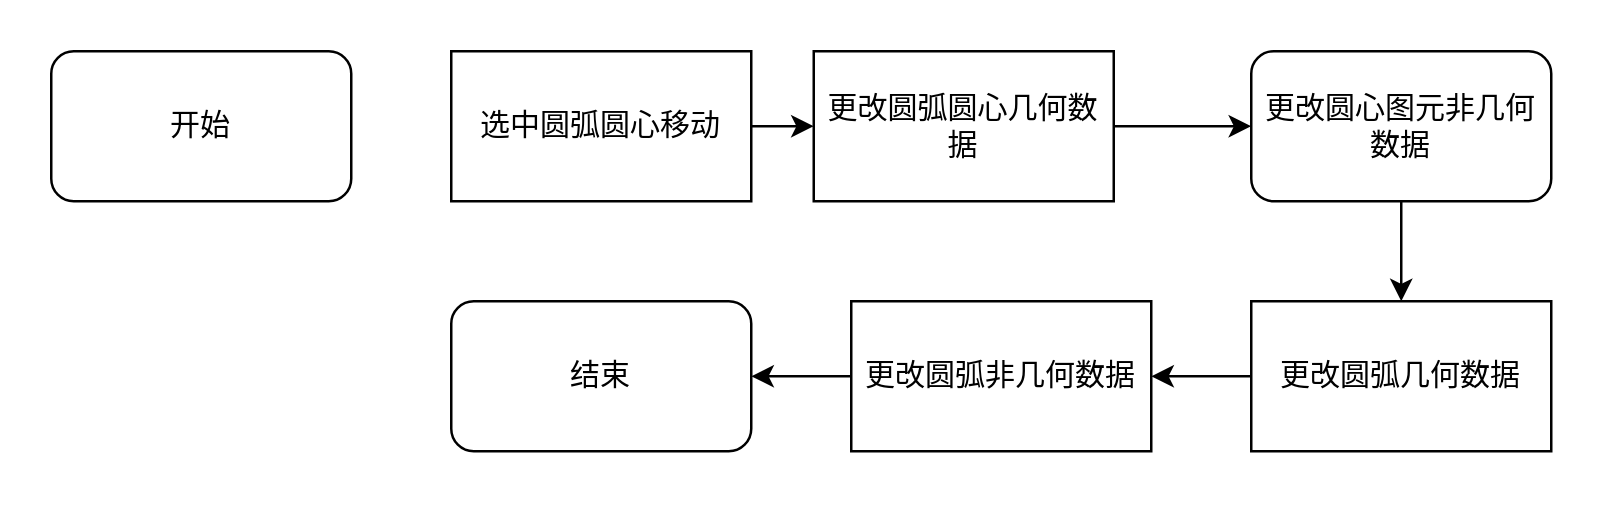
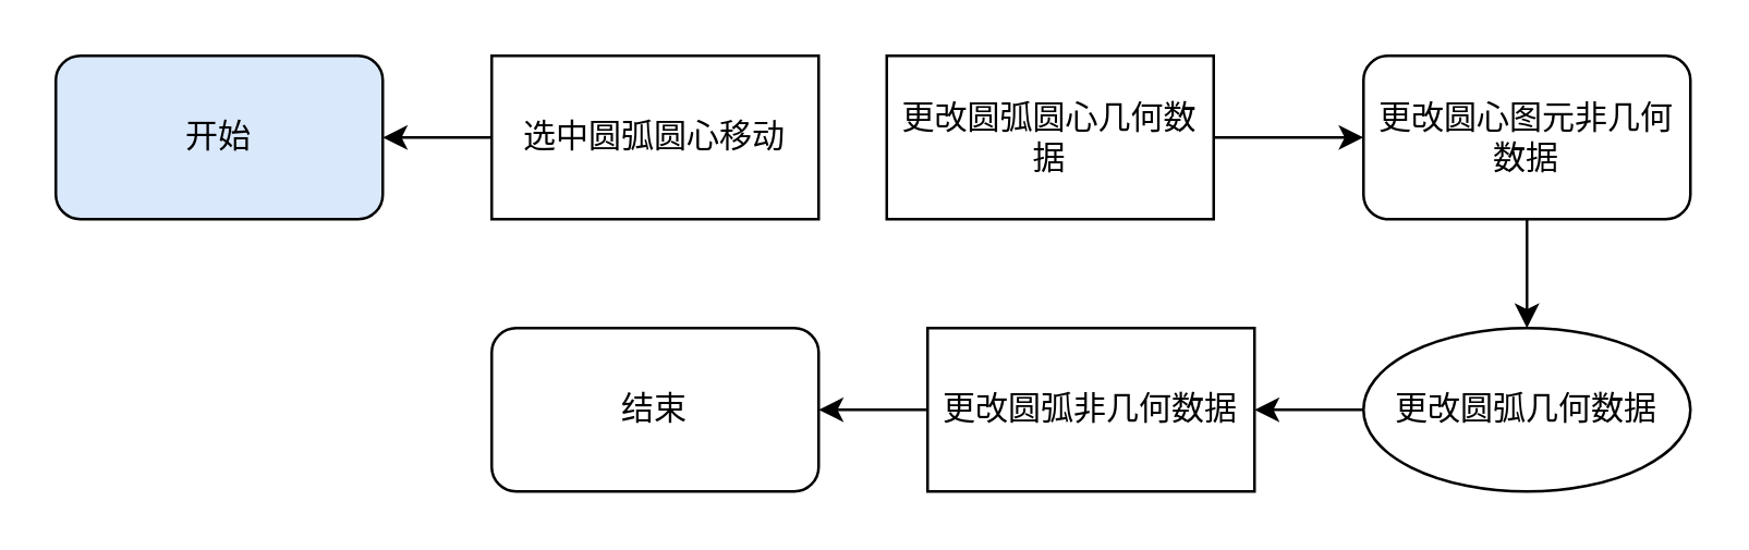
  <mxCell id="0" />
  <mxCell id="1" parent="0" />
- <mxCell id="2" value="开始" style="rounded=1;whiteSpace=wrap;html=1;" vertex="1" parent="1"><mxGeometry y="20" width="120" height="60" as="geometry" x="20" /></mxCell>
- <mxCell id="3" value="" style="edgeStyle=orthogonalEdgeStyle;rounded=0;orthogonalLoop=1;jettySize=auto;html=1;" edge="1" parent="1" source="4" target="6"><mxGeometry relative="1" as="geometry" /></mxCell>
+ <mxCell id="2" value="开始" style="rounded=1;whiteSpace=wrap;html=1;fillColor=#dae8fc;" vertex="1" parent="1"><mxGeometry y="20" width="120" height="60" as="geometry" x="20" /></mxCell>
+ <mxCell id="3" value="" style="edgeStyle=orthogonalEdgeStyle;rounded=0;orthogonalLoop=1;jettySize=auto;html=1;" edge="1" parent="1" source="4" target="2"><mxGeometry relative="1" as="geometry" /></mxCell>
  <mxCell id="4" value="选中圆弧圆心移动" style="rounded=0;whiteSpace=wrap;html=1;" vertex="1" parent="1"><mxGeometry x="180" y="20" width="120" height="60" as="geometry" /></mxCell>
  <mxCell id="5" value="" style="edgeStyle=orthogonalEdgeStyle;rounded=0;orthogonalLoop=1;jettySize=auto;html=1;" edge="1" parent="1" source="6" target="8"><mxGeometry relative="1" as="geometry" /></mxCell>
  <mxCell id="6" value="更改圆弧圆心几何数据" style="whiteSpace=wrap;html=1;rounded=0;" vertex="1" parent="1"><mxGeometry x="325" y="20" width="120" height="60" as="geometry" /></mxCell>
  <mxCell id="7" style="edgeStyle=orthogonalEdgeStyle;rounded=0;orthogonalLoop=1;jettySize=auto;html=1;entryX=0.5;entryY=0;entryDx=0;entryDy=0;" edge="1" parent="1" source="8" target="10"><mxGeometry relative="1" as="geometry" /></mxCell>
  <mxCell id="8" value="更改圆心图元非几何数据" style="whiteSpace=wrap;html=1;rounded=1;" vertex="1" parent="1"><mxGeometry x="500" y="20" width="120" height="60" as="geometry" /></mxCell>
  <mxCell id="9" style="edgeStyle=orthogonalEdgeStyle;rounded=0;orthogonalLoop=1;jettySize=auto;html=1;entryX=1;entryY=0.5;entryDx=0;entryDy=0;" edge="1" parent="1" source="10" target="12"><mxGeometry relative="1" as="geometry"><mxPoint x="330" y="160" as="targetPoint" /></mxGeometry></mxCell>
- <mxCell id="10" value="更改圆弧几何数据" style="rounded=0;whiteSpace=wrap;html=1;" vertex="1" parent="1"><mxGeometry x="500" y="120" width="120" height="60" as="geometry" /></mxCell>
+ <mxCell id="10" value="更改圆弧几何数据" style="ellipse;whiteSpace=wrap;html=1;" vertex="1" parent="1"><mxGeometry x="500" y="120" width="120" height="60" as="geometry" /></mxCell>
  <mxCell id="11" style="edgeStyle=orthogonalEdgeStyle;rounded=0;orthogonalLoop=1;jettySize=auto;html=1;entryX=1;entryY=0.5;entryDx=0;entryDy=0;" edge="1" parent="1" source="12" target="13"><mxGeometry relative="1" as="geometry" /></mxCell>
  <mxCell id="12" value="更改圆弧非几何数据" style="rounded=0;whiteSpace=wrap;html=1;" vertex="1" parent="1"><mxGeometry x="340" y="120" width="120" height="60" as="geometry" /></mxCell>
  <mxCell id="13" value="结束" style="rounded=1;whiteSpace=wrap;html=1;" vertex="1" parent="1"><mxGeometry x="180" y="120" width="120" height="60" as="geometry" /></mxCell>
